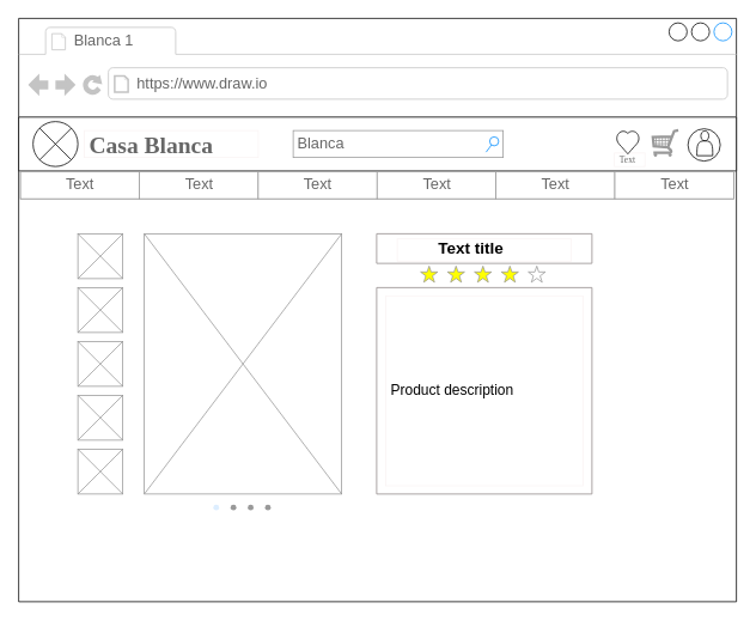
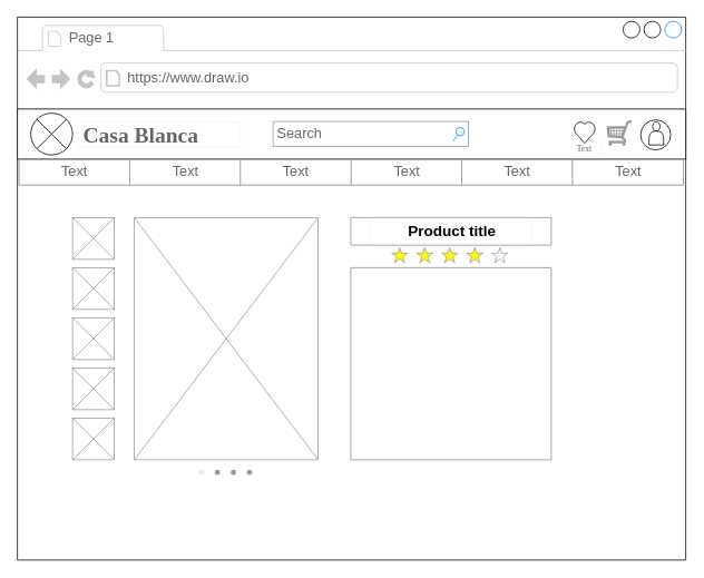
  <mxCell id="0" />
  <mxCell id="1" parent="0" />
  <mxCell id="2" value="" style="strokeWidth=1;shadow=0;dashed=0;align=center;html=1;shape=mxgraph.mockup.containers.browserWindow;rSize=0;strokeColor2=#008cff;strokeColor3=#c4c4c4;mainText=,;recursiveResize=0;" vertex="1" parent="1"><mxGeometry x="20" y="20" width="800" height="650" as="geometry" /></mxCell>
- <mxCell id="3" value="Blanca 1" style="strokeWidth=1;shadow=0;dashed=0;align=center;html=1;shape=mxgraph.mockup.containers.anchor;fontSize=17;fontColor=#666666;align=left;whiteSpace=wrap;" vertex="1" parent="2"><mxGeometry x="60" y="12" width="110" height="26" as="geometry" /></mxCell>
+ <mxCell id="3" value="Page 1" style="strokeWidth=1;shadow=0;dashed=0;align=center;html=1;shape=mxgraph.mockup.containers.anchor;fontSize=17;fontColor=#666666;align=left;whiteSpace=wrap;" vertex="1" parent="2"><mxGeometry x="60" y="12" width="110" height="26" as="geometry" /></mxCell>
  <mxCell id="4" value="https://www.draw.io" style="strokeWidth=1;shadow=0;dashed=0;align=center;html=1;shape=mxgraph.mockup.containers.anchor;rSize=0;fontSize=17;fontColor=#666666;align=left;" vertex="1" parent="2"><mxGeometry x="130" y="60" width="250" height="26" as="geometry" /></mxCell>
  <mxCell id="5" value="" style="verticalLabelPosition=bottom;verticalAlign=top;html=1;shape=mxgraph.basic.rect;fillColor2=none;strokeWidth=1;size=20;indent=5;" vertex="1" parent="2"><mxGeometry y="110" width="800" height="60" as="geometry" /></mxCell>
  <mxCell id="6" value="" style="shape=sumEllipse;perimeter=ellipsePerimeter;whiteSpace=wrap;html=1;backgroundOutline=1;" vertex="1" parent="2"><mxGeometry x="16" y="115" width="50" height="50" as="geometry" /></mxCell>
  <mxCell id="7" value="&lt;h1&gt;&lt;b&gt;&lt;font style=&quot;font-size: 26px;&quot; face=&quot;Verdana&quot;&gt;Casa Blanca&lt;/font&gt;&lt;/b&gt;&lt;/h1&gt;" style="strokeWidth=1;shadow=0;dashed=0;align=center;html=1;shape=mxgraph.mockup.text.textBox;fontColor=#666666;align=left;fontSize=17;spacingLeft=4;spacingTop=-3;whiteSpace=wrap;strokeColor=#faf4f4;mainText=" vertex="1" parent="2"><mxGeometry x="73" y="125" width="194" height="30" as="geometry" /></mxCell>
- <mxCell id="8" value="Blanca" style="strokeWidth=1;shadow=0;dashed=0;align=center;html=1;shape=mxgraph.mockup.forms.searchBox;strokeColor=#999999;mainText=;strokeColor2=#008cff;fontColor=#666666;fontSize=17;align=left;spacingLeft=3;whiteSpace=wrap;" vertex="1" parent="2"><mxGeometry x="306" y="125" width="234" height="30" as="geometry" /></mxCell>
+ <mxCell id="8" value="Search" style="strokeWidth=1;shadow=0;dashed=0;align=center;html=1;shape=mxgraph.mockup.forms.searchBox;strokeColor=#999999;mainText=;strokeColor2=#008cff;fontColor=#666666;fontSize=17;align=left;spacingLeft=3;whiteSpace=wrap;" vertex="1" parent="2"><mxGeometry x="306" y="125" width="234" height="30" as="geometry" /></mxCell>
  <mxCell id="9" value="" style="group" vertex="1" connectable="0" parent="2"><mxGeometry x="666" y="120" width="116" height="50" as="geometry" /></mxCell>
  <mxCell id="10" value="&lt;font style=&quot;font-size: 10px;&quot; face=&quot;Tahoma&quot;&gt;Text&lt;/font&gt;" style="strokeWidth=1;shadow=0;dashed=0;align=center;html=1;shape=mxgraph.mockup.text.textBox;fontColor=#666666;align=left;fontSize=17;spacingLeft=4;spacingTop=-3;whiteSpace=wrap;strokeColor=#faf4f4;mainText=" vertex="1" parent="9"><mxGeometry x="-2" y="30" width="34" height="15" as="geometry" /></mxCell>
  <mxCell id="11" value="" style="verticalLabelPosition=bottom;shadow=0;dashed=0;align=center;html=1;verticalAlign=top;strokeWidth=1;shape=mxgraph.mockup.misc.shoppingCart;strokeColor=#999999;" vertex="1" parent="9"><mxGeometry x="40" y="4" width="30" height="30" as="geometry" /></mxCell>
  <mxCell id="12" value="" style="group" vertex="1" connectable="0" parent="9"><mxGeometry x="80" width="36" height="36" as="geometry" /></mxCell>
  <mxCell id="13" value="" style="ellipse;whiteSpace=wrap;html=1;aspect=fixed;" vertex="1" parent="12"><mxGeometry y="3" width="36" height="36" as="geometry" /></mxCell>
  <mxCell id="14" value="" style="shape=actor;whiteSpace=wrap;html=1;" vertex="1" parent="12"><mxGeometry x="10" y="5.4" width="17.6" height="27.6" as="geometry" /></mxCell>
  <mxCell id="15" value="" style="verticalLabelPosition=bottom;verticalAlign=top;html=1;shape=mxgraph.basic.heart" vertex="1" parent="9"><mxGeometry y="5" width="26" height="26" as="geometry" /></mxCell>
  <mxCell id="16" value="" style="group" vertex="1" connectable="0" parent="2"><mxGeometry x="399" y="240" width="240" height="290" as="geometry" /></mxCell>
  <mxCell id="17" value="" style="group" vertex="1" connectable="0" parent="16"><mxGeometry width="240" height="33" as="geometry" /></mxCell>
  <mxCell id="18" value="" style="verticalLabelPosition=bottom;verticalAlign=top;html=1;shape=mxgraph.basic.rect;fillColor2=none;strokeWidth=1;size=20;indent=5;strokeColor=#908989;" vertex="1" parent="17"><mxGeometry width="240" height="33" as="geometry" /></mxCell>
- <mxCell id="19" value="&lt;h2&gt;&lt;span style=&quot;white-space: pre;&quot;&gt;&#09;&lt;/span&gt;Text title&lt;/h2&gt;" style="strokeWidth=1;shadow=0;dashed=0;align=center;html=1;shape=mxgraph.mockup.text.textBox;align=left;spacingLeft=4;spacingTop=-3;whiteSpace=wrap;strokeColor=#faf4f4;mainText=" vertex="1" parent="17"><mxGeometry x="23" y="5.775" width="194" height="24.75" as="geometry" /></mxCell>
+ <mxCell id="19" value="&lt;h2&gt;&lt;span style=&quot;white-space: pre;&quot;&gt;&#09;&lt;/span&gt;Product title&lt;/h2&gt;" style="strokeWidth=1;shadow=0;dashed=0;align=center;html=1;shape=mxgraph.mockup.text.textBox;align=left;spacingLeft=4;spacingTop=-3;whiteSpace=wrap;strokeColor=#faf4f4;mainText=" vertex="1" parent="17"><mxGeometry x="23" y="5.775" width="194" height="24.75" as="geometry" /></mxCell>
  <mxCell id="20" value="" style="group" vertex="1" connectable="0" parent="16"><mxGeometry y="60" width="240" height="230" as="geometry" /></mxCell>
  <mxCell id="21" value="" style="verticalLabelPosition=bottom;verticalAlign=top;html=1;shape=mxgraph.basic.rect;fillColor2=none;strokeWidth=1;size=20;indent=5;strokeColor=#908989;" vertex="1" parent="20"><mxGeometry width="240" height="230" as="geometry" /></mxCell>
- <mxCell id="22" value="&lt;h2&gt;&lt;span style=&quot;font-weight: normal;&quot;&gt;&lt;font style=&quot;font-size: 16px;&quot;&gt;Product description&lt;/font&gt;&lt;/span&gt;&lt;/h2&gt;" style="strokeWidth=1;shadow=0;dashed=0;align=center;html=1;shape=mxgraph.mockup.text.textBox;align=left;spacingLeft=4;spacingTop=-3;whiteSpace=wrap;strokeColor=#faf4f4;mainText=" vertex="1" parent="20"><mxGeometry x="10" y="9.2" width="220" height="211.6" as="geometry" /></mxCell>
  <mxCell id="23" value="" style="verticalLabelPosition=bottom;shadow=0;dashed=0;align=center;html=1;verticalAlign=top;strokeWidth=1;shape=mxgraph.mockup.misc.rating;strokeColor=#999999;fillColor=#ffff00;emptyFillColor=#ffffff;grade=4;ratingScale=5;ratingStyle=star;" vertex="1" parent="16"><mxGeometry x="49" y="36" width="142" height="20" as="geometry" /></mxCell>
  <mxCell id="24" value="" style="group" vertex="1" connectable="0" parent="2"><mxGeometry x="66" y="240" width="294" height="310" as="geometry" /></mxCell>
  <mxCell id="25" value="" style="group" vertex="1" connectable="0" parent="24"><mxGeometry width="294" height="290" as="geometry" /></mxCell>
  <mxCell id="26" value="" style="verticalLabelPosition=bottom;shadow=0;dashed=0;align=center;html=1;verticalAlign=top;strokeWidth=1;shape=mxgraph.mockup.graphics.simpleIcon;strokeColor=#999999;" vertex="1" parent="25"><mxGeometry x="74" width="220" height="290" as="geometry" /></mxCell>
  <mxCell id="27" value="" style="verticalLabelPosition=bottom;shadow=0;dashed=0;align=center;html=1;verticalAlign=top;strokeWidth=1;shape=mxgraph.mockup.graphics.simpleIcon;strokeColor=#999999;" vertex="1" parent="25"><mxGeometry width="50" height="50" as="geometry" /></mxCell>
  <mxCell id="28" value="" style="verticalLabelPosition=bottom;shadow=0;dashed=0;align=center;html=1;verticalAlign=top;strokeWidth=1;shape=mxgraph.mockup.graphics.simpleIcon;strokeColor=#999999;" vertex="1" parent="25"><mxGeometry y="180" width="50" height="50" as="geometry" /></mxCell>
  <mxCell id="29" value="" style="verticalLabelPosition=bottom;shadow=0;dashed=0;align=center;html=1;verticalAlign=top;strokeWidth=1;shape=mxgraph.mockup.graphics.simpleIcon;strokeColor=#999999;" vertex="1" parent="25"><mxGeometry y="120" width="50" height="50" as="geometry" /></mxCell>
  <mxCell id="30" value="" style="verticalLabelPosition=bottom;shadow=0;dashed=0;align=center;html=1;verticalAlign=top;strokeWidth=1;shape=mxgraph.mockup.graphics.simpleIcon;strokeColor=#999999;" vertex="1" parent="25"><mxGeometry y="60" width="50" height="50" as="geometry" /></mxCell>
  <mxCell id="31" value="" style="verticalLabelPosition=bottom;shadow=0;dashed=0;align=center;html=1;verticalAlign=top;strokeWidth=1;shape=mxgraph.mockup.graphics.simpleIcon;strokeColor=#999999;" vertex="1" parent="25"><mxGeometry y="240" width="50" height="50" as="geometry" /></mxCell>
  <mxCell id="32" value="" style="verticalLabelPosition=bottom;shadow=0;dashed=0;align=center;html=1;verticalAlign=top;strokeWidth=1;shape=mxgraph.mockup.navigation.pageControl;fillColor=#999999;strokeColor=#ddeeff;" vertex="1" parent="24"><mxGeometry x="151" y="300" width="64" height="10" as="geometry" /></mxCell>
  <mxCell id="33" value="" style="strokeWidth=1;shadow=0;dashed=0;align=center;html=1;shape=mxgraph.mockup.forms.rrect;rSize=0;strokeColor=#999999;" vertex="1" parent="1"><mxGeometry x="22" y="191" width="795" height="30" as="geometry" /></mxCell>
  <mxCell id="34" value="Text" style="strokeColor=inherit;fillColor=inherit;gradientColor=inherit;strokeWidth=1;shadow=0;dashed=0;align=center;html=1;shape=mxgraph.mockup.forms.rrect;rSize=0;fontSize=17;fontColor=#666666;whiteSpace=wrap;" vertex="1" parent="33"><mxGeometry width="132.5" height="30" as="geometry" /></mxCell>
  <mxCell id="35" value="Text" style="strokeColor=inherit;fillColor=inherit;gradientColor=inherit;strokeWidth=1;shadow=0;dashed=0;align=center;html=1;shape=mxgraph.mockup.forms.rrect;rSize=0;fontSize=17;fontColor=#666666;whiteSpace=wrap;" vertex="1" parent="33"><mxGeometry x="132.5" width="132.5" height="30" as="geometry" /></mxCell>
  <mxCell id="36" value="Text" style="strokeColor=inherit;fillColor=inherit;gradientColor=inherit;strokeWidth=1;shadow=0;dashed=0;align=center;html=1;shape=mxgraph.mockup.forms.rrect;rSize=0;fontSize=17;fontColor=#666666;whiteSpace=wrap;" vertex="1" parent="33"><mxGeometry x="265" width="132.5" height="30" as="geometry" /></mxCell>
  <mxCell id="37" value="Text" style="strokeColor=inherit;fillColor=inherit;gradientColor=inherit;strokeWidth=1;shadow=0;dashed=0;align=center;html=1;shape=mxgraph.mockup.forms.rrect;rSize=0;fontSize=17;fontColor=#666666;whiteSpace=wrap;" vertex="1" parent="33"><mxGeometry x="397.5" width="132.5" height="30" as="geometry" /></mxCell>
  <mxCell id="38" value="Text" style="strokeColor=inherit;fillColor=inherit;gradientColor=inherit;strokeWidth=1;shadow=0;dashed=0;align=center;html=1;shape=mxgraph.mockup.forms.rrect;rSize=0;fontSize=17;fontColor=#666666;whiteSpace=wrap;" vertex="1" parent="33"><mxGeometry x="530" width="132.5" height="30" as="geometry" /></mxCell>
  <mxCell id="39" value="Text" style="strokeColor=inherit;fillColor=inherit;gradientColor=inherit;strokeWidth=1;shadow=0;dashed=0;align=center;html=1;shape=mxgraph.mockup.forms.rrect;rSize=0;fontSize=17;fontColor=#666666;whiteSpace=wrap;" vertex="1" parent="33"><mxGeometry x="662.5" width="132.5" height="30" as="geometry" /></mxCell>
